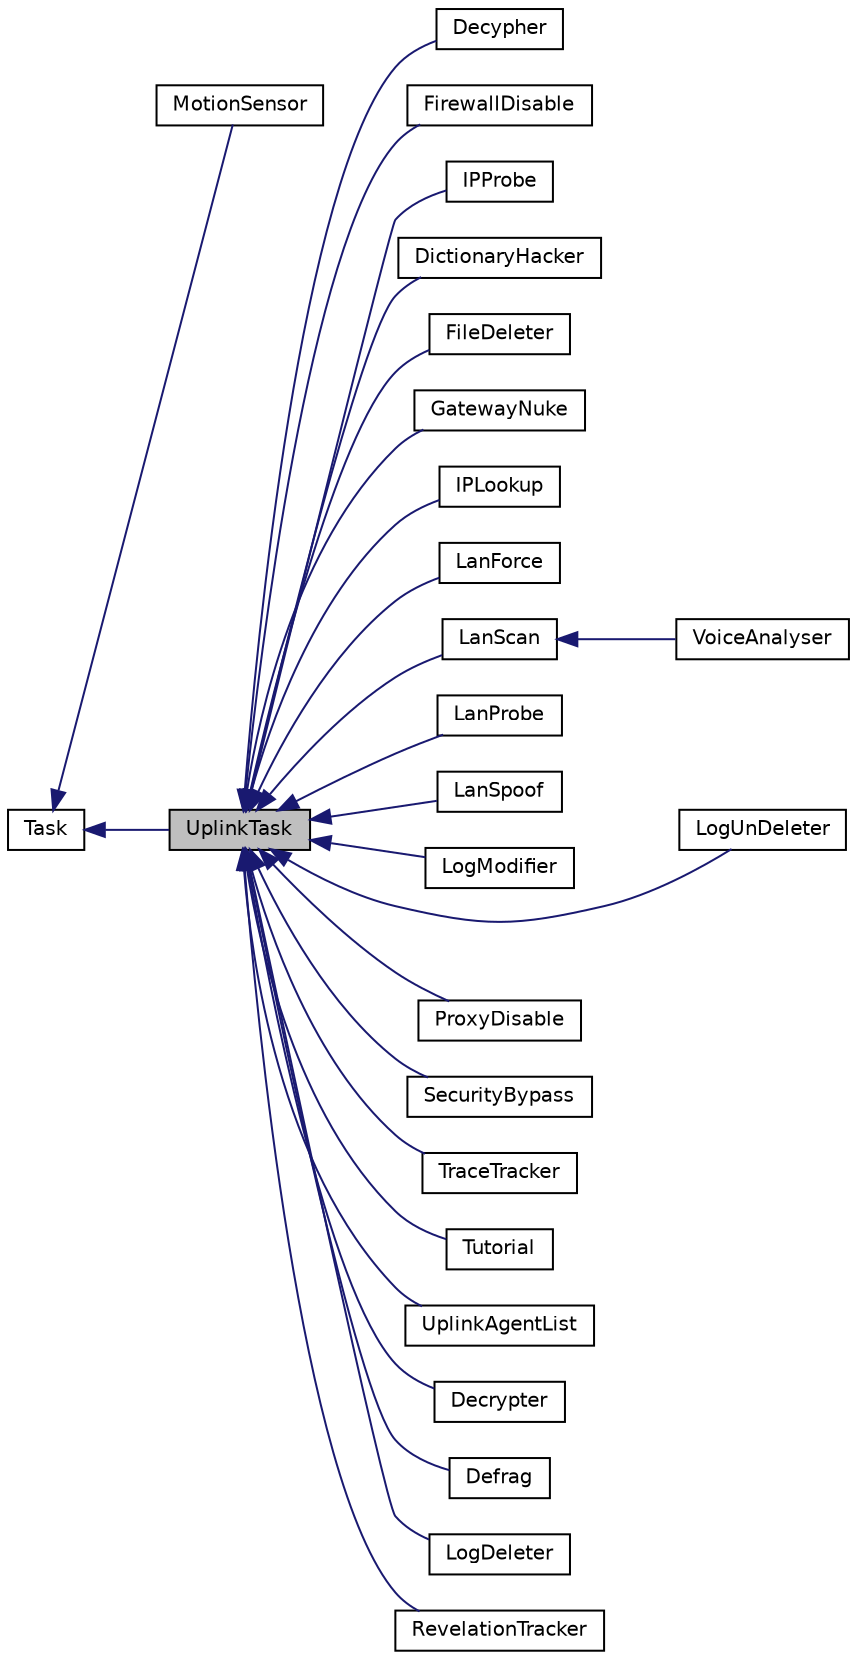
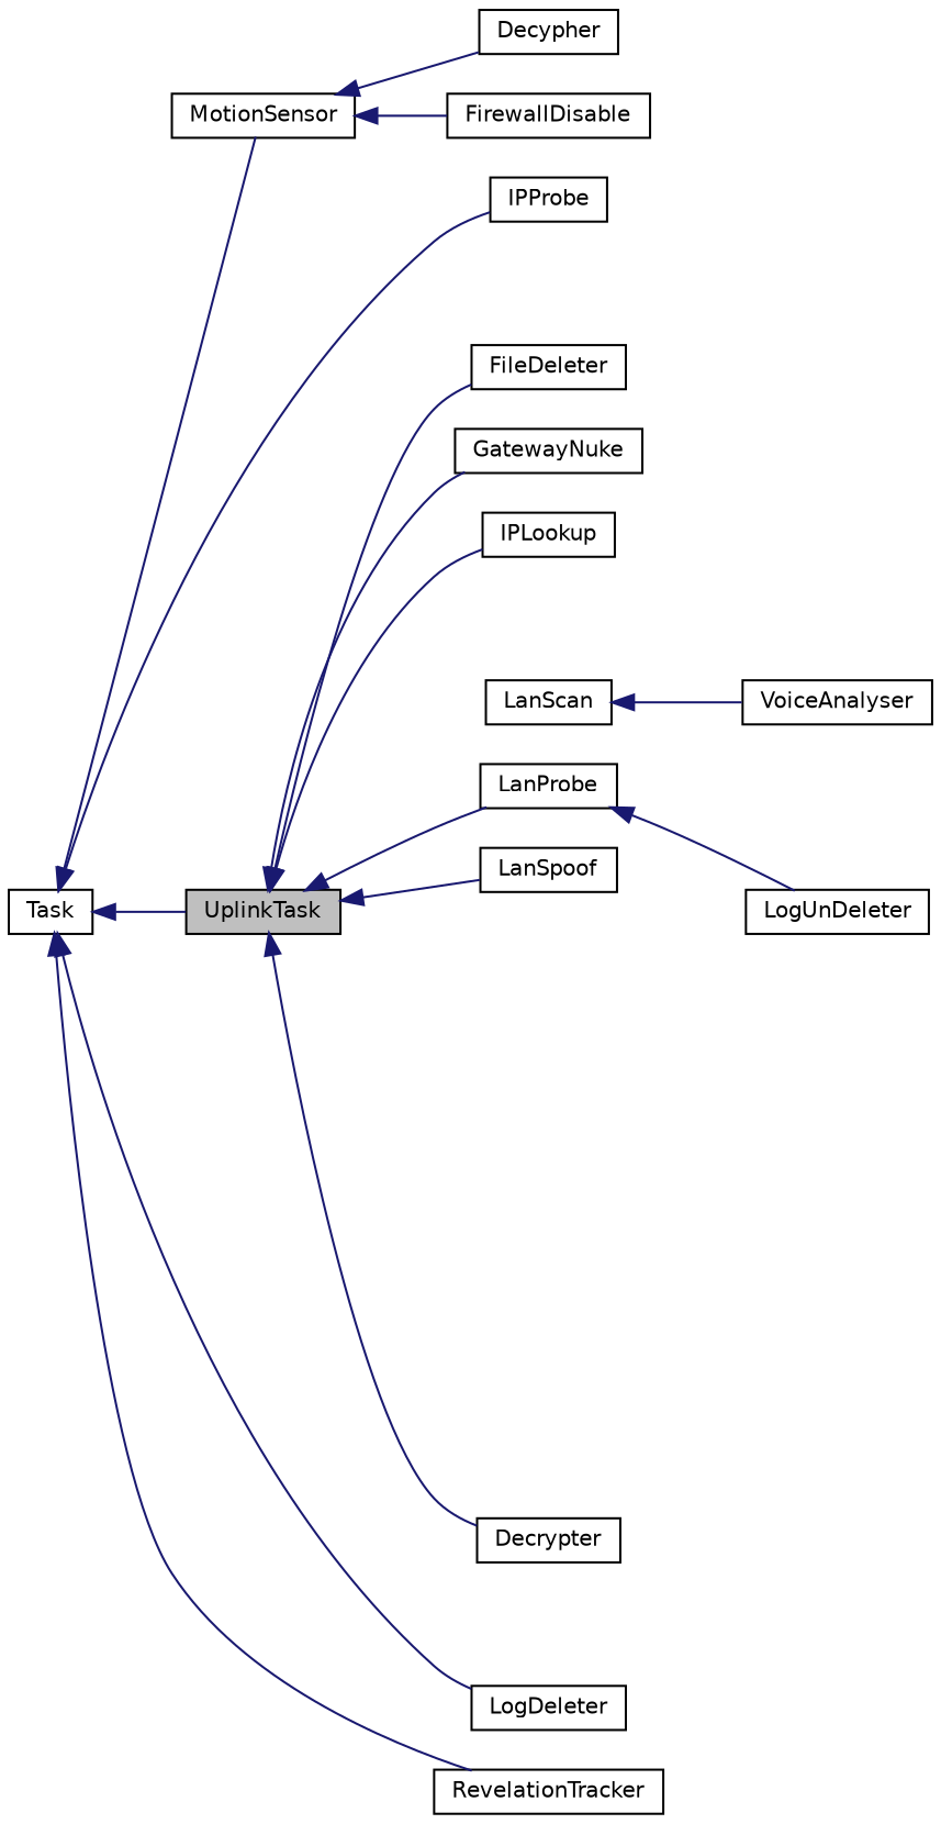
  digraph {
    rankdir=LR
    node [color=black fillcolor=white fontname=Helvetica fontsize=10 shape=record style=filled]
    edge [color=midnightblue dir=back fontname=Helvetica fontsize=10 labelfontname=Helvetica labelfontsize=10 style=solid]
    n1 [fillcolor=grey75 fontcolor=black height=0.2 label=UplinkTask width=0.4]
    n2 [height=0.2 label=Decrypter width=0.4]
    n3 [height=0.2 label=Decypher width=0.4]
-   n4 [height=0.2 label=Defrag width=0.4]
-   n5 [height=0.2 label=DictionaryHacker width=0.4]
    n6 [height=0.2 label=FileDeleter width=0.4]
    n7 [height=0.2 label=FirewallDisable width=0.4]
    n8 [height=0.2 label=GatewayNuke width=0.4]
    n9 [height=0.2 label=IPLookup width=0.4]
    n10 [height=0.2 label=IPProbe width=0.4]
-   n11 [height=0.2 label=LanForce width=0.4]
    n12 [height=0.2 label=LanProbe width=0.4]
    n13 [height=0.2 label=LanScan width=0.4]
    n14 [height=0.2 label=LanSpoof width=0.4]
    n15 [height=0.2 label=LogDeleter width=0.4]
-   n16 [height=0.2 label=LogModifier width=0.4]
    n17 [height=0.2 label=LogUnDeleter width=0.4]
-   n18 [height=0.2 label=ProxyDisable width=0.4]
    n19 [height=0.2 label=RevelationTracker width=0.4]
-   n20 [height=0.2 label=SecurityBypass width=0.4]
-   n21 [height=0.2 label=TraceTracker width=0.4]
-   n22 [height=0.2 label=Tutorial width=0.4]
-   n23 [height=0.2 label=UplinkAgentList width=0.4]
    n24 [height=0.2 label=VoiceAnalyser width=0.4]
    n25 [height=0.2 label=MotionSensor width=0.4]
    n26 [height=0.2 label=Task width=0.4]
    n1 -> n2
-   n1 -> n3
-   n1 -> n4
-   n1 -> n5
+   n25 -> n3
    n1 -> n6
-   n1 -> n7
+   n25 -> n7
    n1 -> n8
    n1 -> n9
-   n1 -> n10
-   n1 -> n11
+   n26 -> n10
    n1 -> n12
-   n1 -> n13
    n1 -> n14
-   n1 -> n15
-   n1 -> n16
-   n1 -> n17
-   n1 -> n18
-   n1 -> n19
-   n1 -> n20
-   n1 -> n21
-   n1 -> n22
-   n1 -> n23
+   n26 -> n15
+   n12 -> n17
+   n26 -> n19
    n13 -> n24
    n26 -> n1
    n26 -> n25
  }
